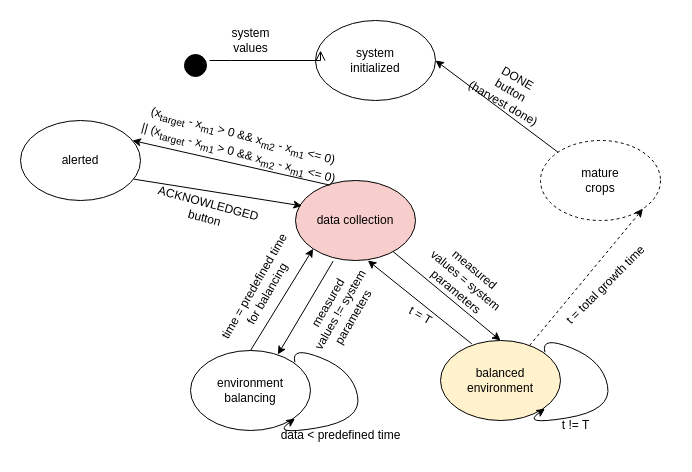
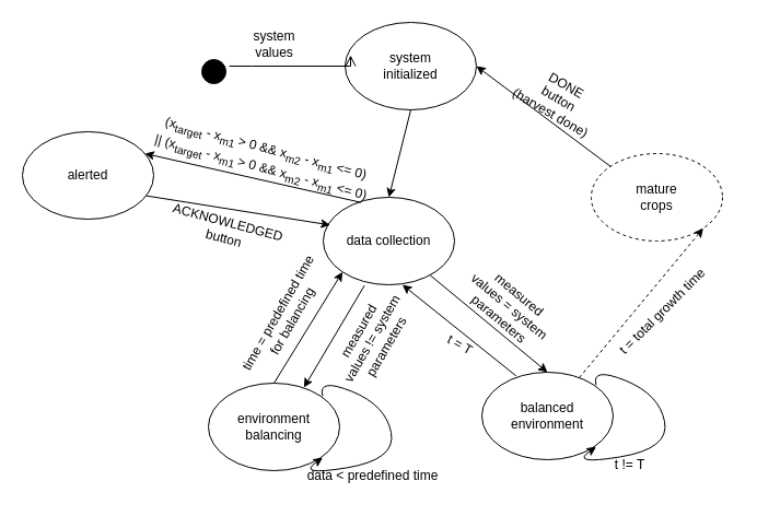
  <mxCell id="0" />
  <mxCell id="1" parent="0" />
  <mxCell id="2" value="system&lt;br&gt;initialized" style="ellipse;whiteSpace=wrap;html=1;" parent="1" vertex="1"><mxGeometry x="315" y="20" width="120" height="80" as="geometry" /></mxCell>
- <mxCell id="3" value="data collection" style="ellipse;whiteSpace=wrap;html=1;fillColor=#f8cecc;" parent="1" vertex="1"><mxGeometry x="295" y="180" width="120" height="80" as="geometry" /></mxCell>
- <mxCell id="4" value="balanced&lt;br&gt;environment" style="ellipse;whiteSpace=wrap;html=1;fillColor=#fff2cc;" parent="1" vertex="1"><mxGeometry x="440" y="340" width="120" height="80" as="geometry" /></mxCell>
+ <mxCell id="3" value="data collection" style="ellipse;whiteSpace=wrap;html=1;" parent="1" vertex="1"><mxGeometry x="295" y="180" width="120" height="80" as="geometry" /></mxCell>
+ <mxCell id="4" value="balanced&lt;br&gt;environment" style="ellipse;whiteSpace=wrap;html=1;" parent="1" vertex="1"><mxGeometry x="440" y="340" width="120" height="80" as="geometry" /></mxCell>
  <mxCell id="5" value="environment balancing" style="ellipse;whiteSpace=wrap;html=1;" parent="1" vertex="1"><mxGeometry x="190" y="350" width="120" height="80" as="geometry" /></mxCell>
  <mxCell id="6" value="mature&lt;br&gt;crops" style="ellipse;whiteSpace=wrap;html=1;dashed=1;" parent="1" vertex="1"><mxGeometry x="540" y="140" width="120" height="80" as="geometry" /></mxCell>
+ <mxCell id="7" value="" style="endArrow=classic;html=1;rounded=0;exitX=0.5;exitY=1;exitDx=0;exitDy=0;entryX=0.5;entryY=0;entryDx=0;entryDy=0;" parent="1" source="2" target="3" edge="1"><mxGeometry width="50" height="50" relative="1" as="geometry"><mxPoint x="370" y="150" as="sourcePoint" /><mxPoint x="420" y="100" as="targetPoint" /></mxGeometry></mxCell>
  <mxCell id="8" value="" style="endArrow=classic;html=1;rounded=0;entryX=0.5;entryY=0;entryDx=0;entryDy=0;" parent="1" source="3" target="4" edge="1"><mxGeometry width="50" height="50" relative="1" as="geometry"><mxPoint x="370" y="350" as="sourcePoint" /><mxPoint x="420" y="300" as="targetPoint" /></mxGeometry></mxCell>
  <mxCell id="9" value="" style="endArrow=classic;html=1;rounded=0;entryX=1;entryY=1;entryDx=0;entryDy=0;dashed=1;" parent="1" source="4" target="6" edge="1"><mxGeometry width="50" height="50" relative="1" as="geometry"><mxPoint x="370" y="420" as="sourcePoint" /><mxPoint x="420" y="370" as="targetPoint" /></mxGeometry></mxCell>
  <mxCell id="10" value="" style="ellipse;html=1;shape=startState;fillColor=#000000;strokeColor=#000000;" parent="1" vertex="1"><mxGeometry x="180" y="50" width="30" height="30" as="geometry" /></mxCell>
  <mxCell id="11" value="" style="edgeStyle=orthogonalEdgeStyle;html=1;verticalAlign=bottom;endArrow=open;endSize=8;strokeColor=#000000;rounded=0;fillColor=#000000;entryX=0.042;entryY=0.375;entryDx=0;entryDy=0;entryPerimeter=0;" parent="1" source="10" target="2" edge="1"><mxGeometry relative="1" as="geometry"><mxPoint x="195" y="140" as="targetPoint" /><Array as="points"><mxPoint x="230" y="60" /><mxPoint x="230" y="60" /></Array></mxGeometry></mxCell>
  <mxCell id="12" value="system&lt;br&gt;values" style="text;html=1;align=center;verticalAlign=middle;resizable=0;points=[];autosize=1;strokeColor=none;fillColor=none;" parent="1" vertex="1"><mxGeometry x="210" y="20" width="80" height="40" as="geometry" /></mxCell>
  <mxCell id="13" value="measured&lt;br&gt;values = system&lt;br&gt;parameters" style="text;html=1;align=center;verticalAlign=middle;resizable=0;points=[];autosize=1;strokeColor=none;fillColor=none;rotation=40;" parent="1" vertex="1"><mxGeometry x="410" y="250" width="110" height="60" as="geometry" /></mxCell>
  <mxCell id="14" value="t != T" style="text;html=1;align=center;verticalAlign=middle;resizable=0;points=[];autosize=1;strokeColor=none;fillColor=none;" parent="1" vertex="1"><mxGeometry x="550" y="410" width="50" height="30" as="geometry" /></mxCell>
  <mxCell id="15" value="t = total growth time" style="text;html=1;align=center;verticalAlign=middle;resizable=0;points=[];autosize=1;strokeColor=none;fillColor=none;rotation=-45;" parent="1" vertex="1"><mxGeometry x="540" y="270" width="130" height="30" as="geometry" /></mxCell>
  <mxCell id="16" value="DONE &lt;br&gt;button&lt;br&gt;(harvest done)" style="text;html=1;align=center;verticalAlign=middle;resizable=0;points=[];autosize=1;strokeColor=none;fillColor=none;rotation=30;" parent="1" vertex="1"><mxGeometry x="460" y="60" width="100" height="60" as="geometry" /></mxCell>
  <mxCell id="17" value="alerted" style="ellipse;whiteSpace=wrap;html=1;" vertex="1" parent="1"><mxGeometry x="20" y="120" width="120" height="80" as="geometry" /></mxCell>
  <mxCell id="18" value="" style="endArrow=classic;html=1;rounded=0;entryX=0.933;entryY=0.25;entryDx=0;entryDy=0;entryPerimeter=0;exitX=0.286;exitY=0.058;exitDx=0;exitDy=0;exitPerimeter=0;" edge="1" parent="1" source="3" target="17"><mxGeometry width="50" height="50" relative="1" as="geometry"><mxPoint x="370" y="220" as="sourcePoint" /><mxPoint x="420" y="170" as="targetPoint" /></mxGeometry></mxCell>
  <mxCell id="19" value="" style="endArrow=classic;html=1;rounded=0;exitX=0.944;exitY=0.733;exitDx=0;exitDy=0;exitPerimeter=0;entryX=0.053;entryY=0.317;entryDx=0;entryDy=0;entryPerimeter=0;" edge="1" parent="1" source="17" target="3"><mxGeometry width="50" height="50" relative="1" as="geometry"><mxPoint x="370" y="220" as="sourcePoint" /><mxPoint x="420" y="170" as="targetPoint" /></mxGeometry></mxCell>
  <mxCell id="20" value="ACKNOWLEDGED&lt;br&gt;button" style="text;html=1;align=center;verticalAlign=middle;resizable=0;points=[];autosize=1;strokeColor=none;fillColor=none;rotation=15;" vertex="1" parent="1"><mxGeometry x="141" y="190" width="130" height="40" as="geometry" /></mxCell>
  <mxCell id="21" value="" style="endArrow=classic;html=1;rounded=0;exitX=0.261;exitY=0.042;exitDx=0;exitDy=0;exitPerimeter=0;entryX=0.603;entryY=1;entryDx=0;entryDy=0;entryPerimeter=0;" edge="1" parent="1" source="4" target="3"><mxGeometry width="50" height="50" relative="1" as="geometry"><mxPoint x="370" y="280" as="sourcePoint" /><mxPoint x="370" y="310" as="targetPoint" /></mxGeometry></mxCell>
  <mxCell id="22" value="" style="endArrow=classic;html=1;rounded=0;exitX=0.5;exitY=0;exitDx=0;exitDy=0;entryX=0;entryY=1;entryDx=0;entryDy=0;" edge="1" parent="1" source="5" target="3"><mxGeometry width="50" height="50" relative="1" as="geometry"><mxPoint x="370" y="280" as="sourcePoint" /><mxPoint x="420" y="230" as="targetPoint" /></mxGeometry></mxCell>
  <mxCell id="23" value="" style="endArrow=classic;html=1;rounded=0;entryX=0.728;entryY=0.05;entryDx=0;entryDy=0;entryPerimeter=0;exitX=0.314;exitY=1.008;exitDx=0;exitDy=0;exitPerimeter=0;" edge="1" parent="1" source="3" target="5"><mxGeometry width="50" height="50" relative="1" as="geometry"><mxPoint x="370" y="280" as="sourcePoint" /><mxPoint x="420" y="230" as="targetPoint" /></mxGeometry></mxCell>
  <mxCell id="24" value="(x&lt;sub&gt;target&lt;/sub&gt;&amp;nbsp;- x&lt;sub&gt;m1 &lt;/sub&gt;&amp;gt; 0 &amp;amp;&amp;amp; x&lt;sub&gt;m2&lt;/sub&gt;&amp;nbsp;- x&lt;sub&gt;m1 &lt;/sub&gt;&amp;lt;= 0)&lt;br&gt;|| (x&lt;sub&gt;target&lt;/sub&gt;&amp;nbsp;- x&lt;sub&gt;m1&amp;nbsp;&lt;/sub&gt;&amp;gt; 0 &amp;amp;&amp;amp; x&lt;sub&gt;m2&lt;/sub&gt;&amp;nbsp;- x&lt;sub&gt;m1&lt;/sub&gt;&amp;nbsp;&amp;lt;= 0)&lt;sub&gt;&lt;br&gt;&lt;/sub&gt;" style="text;html=1;align=center;verticalAlign=middle;resizable=0;points=[];autosize=1;strokeColor=none;fillColor=none;rotation=15;" vertex="1" parent="1"><mxGeometry x="130" y="120" width="220" height="50" as="geometry" /></mxCell>
  <mxCell id="25" value="" style="curved=1;endArrow=classic;html=1;rounded=0;entryX=1;entryY=0;entryDx=0;entryDy=0;exitX=1;exitY=1;exitDx=0;exitDy=0;" edge="1" parent="1"><mxGeometry width="50" height="50" relative="1" as="geometry"><mxPoint x="294.426" y="361.716" as="sourcePoint" /><mxPoint x="294.426" y="418.284" as="targetPoint" /><Array as="points"><mxPoint x="290" y="345" /><mxPoint x="352" y="370" /><mxPoint x="362" y="420" /><mxPoint x="270" y="435" /></Array></mxGeometry></mxCell>
  <mxCell id="26" value="data &amp;lt; predefined time" style="text;html=1;align=center;verticalAlign=middle;resizable=0;points=[];autosize=1;strokeColor=none;fillColor=none;" vertex="1" parent="1"><mxGeometry x="270" y="420" width="140" height="30" as="geometry" /></mxCell>
  <mxCell id="27" value="time = predefined time&lt;br&gt;for balancing" style="text;html=1;align=center;verticalAlign=middle;resizable=0;points=[];autosize=1;strokeColor=none;fillColor=none;rotation=-60;" vertex="1" parent="1"><mxGeometry x="190" y="270" width="140" height="40" as="geometry" /></mxCell>
  <mxCell id="28" value="measured&lt;br&gt;values != system&lt;br&gt;parameters" style="text;html=1;align=center;verticalAlign=middle;resizable=0;points=[];autosize=1;strokeColor=none;fillColor=none;rotation=-60;" vertex="1" parent="1"><mxGeometry x="285" y="280" width="110" height="60" as="geometry" /></mxCell>
  <mxCell id="29" value="" style="curved=1;endArrow=classic;html=1;rounded=0;entryX=1;entryY=0;entryDx=0;entryDy=0;exitX=1;exitY=1;exitDx=0;exitDy=0;" edge="1" parent="1"><mxGeometry width="50" height="50" relative="1" as="geometry"><mxPoint x="544.426" y="351.716" as="sourcePoint" /><mxPoint x="544.426" y="408.284" as="targetPoint" /><Array as="points"><mxPoint x="540" y="335" /><mxPoint x="602" y="360" /><mxPoint x="612" y="410" /><mxPoint x="520" y="425" /></Array></mxGeometry></mxCell>
  <mxCell id="30" value="t = T" style="text;html=1;align=center;verticalAlign=middle;resizable=0;points=[];autosize=1;strokeColor=none;fillColor=none;rotation=30;" vertex="1" parent="1"><mxGeometry x="395" y="300" width="50" height="30" as="geometry" /></mxCell>
  <mxCell id="31" value="" style="endArrow=classic;html=1;rounded=0;exitX=0;exitY=0;exitDx=0;exitDy=0;entryX=1;entryY=0.5;entryDx=0;entryDy=0;" edge="1" parent="1" source="6" target="2"><mxGeometry width="50" height="50" relative="1" as="geometry"><mxPoint x="370" y="210" as="sourcePoint" /><mxPoint x="420" y="160" as="targetPoint" /></mxGeometry></mxCell>
